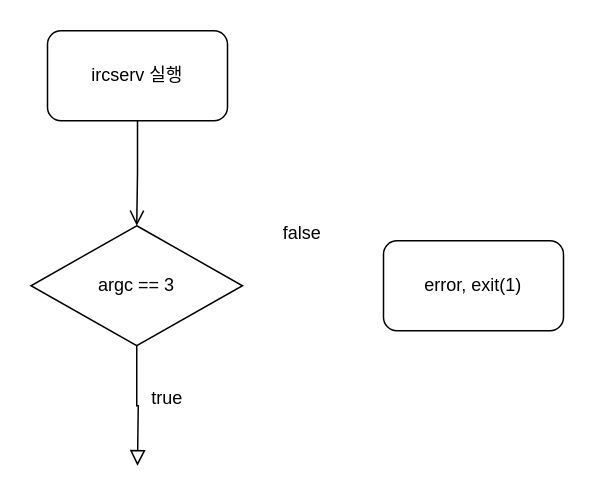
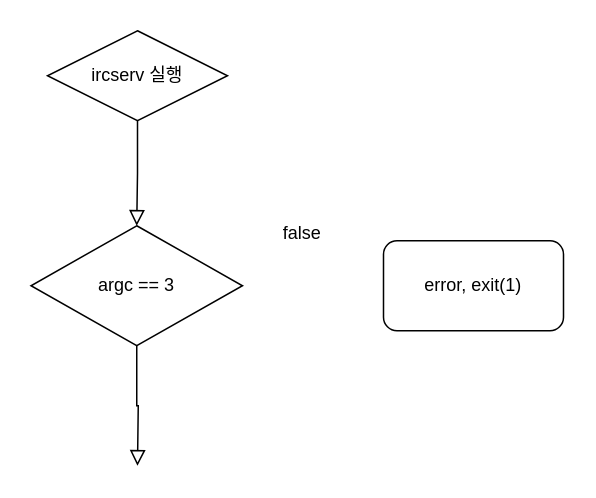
  <mxCell id="0" />
  <mxCell id="1" parent="0" />
- <mxCell id="2" value="ircserv 실행" style="rounded=1;whiteSpace=wrap;html=1;" vertex="1" parent="1"><mxGeometry x="31" y="20" width="120" height="60" as="geometry" /></mxCell>
- <mxCell id="3" value="" style="rounded=0;html=1;jettySize=auto;orthogonalLoop=1;fontSize=11;endArrow=open;endFill=0;endSize=8;strokeWidth=1;shadow=0;labelBackgroundColor=none;edgeStyle=orthogonalEdgeStyle;" edge="1" parent="1" source="2" target="4"><mxGeometry relative="1" as="geometry"><mxPoint x="90.5" y="140" as="sourcePoint" /><mxPoint x="90.5" y="190" as="targetPoint" /><Array as="points" /></mxGeometry></mxCell>
+ <mxCell id="2" value="ircserv 실행" style="rhombus;whiteSpace=wrap;html=1;" vertex="1" parent="1"><mxGeometry x="31" y="20" width="120" height="60" as="geometry" /></mxCell>
+ <mxCell id="3" value="" style="rounded=0;html=1;jettySize=auto;orthogonalLoop=1;fontSize=11;endArrow=block;endFill=0;endSize=8;strokeWidth=1;shadow=0;labelBackgroundColor=none;edgeStyle=orthogonalEdgeStyle;" edge="1" parent="1" source="2" target="4"><mxGeometry relative="1" as="geometry"><mxPoint x="90.5" y="140" as="sourcePoint" /><mxPoint x="90.5" y="190" as="targetPoint" /><Array as="points" /></mxGeometry></mxCell>
  <mxCell id="4" value="argc == 3" style="rhombus;whiteSpace=wrap;html=1;" vertex="1" parent="1"><mxGeometry x="20" y="150" width="141" height="80" as="geometry" /></mxCell>
  <mxCell id="5" value="" style="rounded=0;html=1;jettySize=auto;orthogonalLoop=1;fontSize=11;endArrow=block;endFill=0;endSize=8;strokeWidth=1;shadow=0;labelBackgroundColor=none;edgeStyle=orthogonalEdgeStyle;" edge="1" parent="1" source="4"><mxGeometry relative="1" as="geometry"><mxPoint x="151" y="120" as="sourcePoint" /><mxPoint x="91" y="310" as="targetPoint" /></mxGeometry></mxCell>
- <mxCell id="6" value="true" style="text;html=1;strokeColor=none;fillColor=none;align=center;verticalAlign=middle;whiteSpace=wrap;rounded=0;" vertex="1" parent="1"><mxGeometry x="81" y="250" width="60" height="30" as="geometry" /></mxCell>
  <mxCell id="7" value="false" style="text;html=1;strokeColor=none;fillColor=none;align=center;verticalAlign=middle;whiteSpace=wrap;rounded=0;" vertex="1" parent="1"><mxGeometry x="171" y="140" width="60" height="30" as="geometry" /></mxCell>
  <mxCell id="8" value="error, exit(1)" style="rounded=1;whiteSpace=wrap;html=1;" vertex="1" parent="1"><mxGeometry x="255" y="160" width="120" height="60" as="geometry" /></mxCell>
